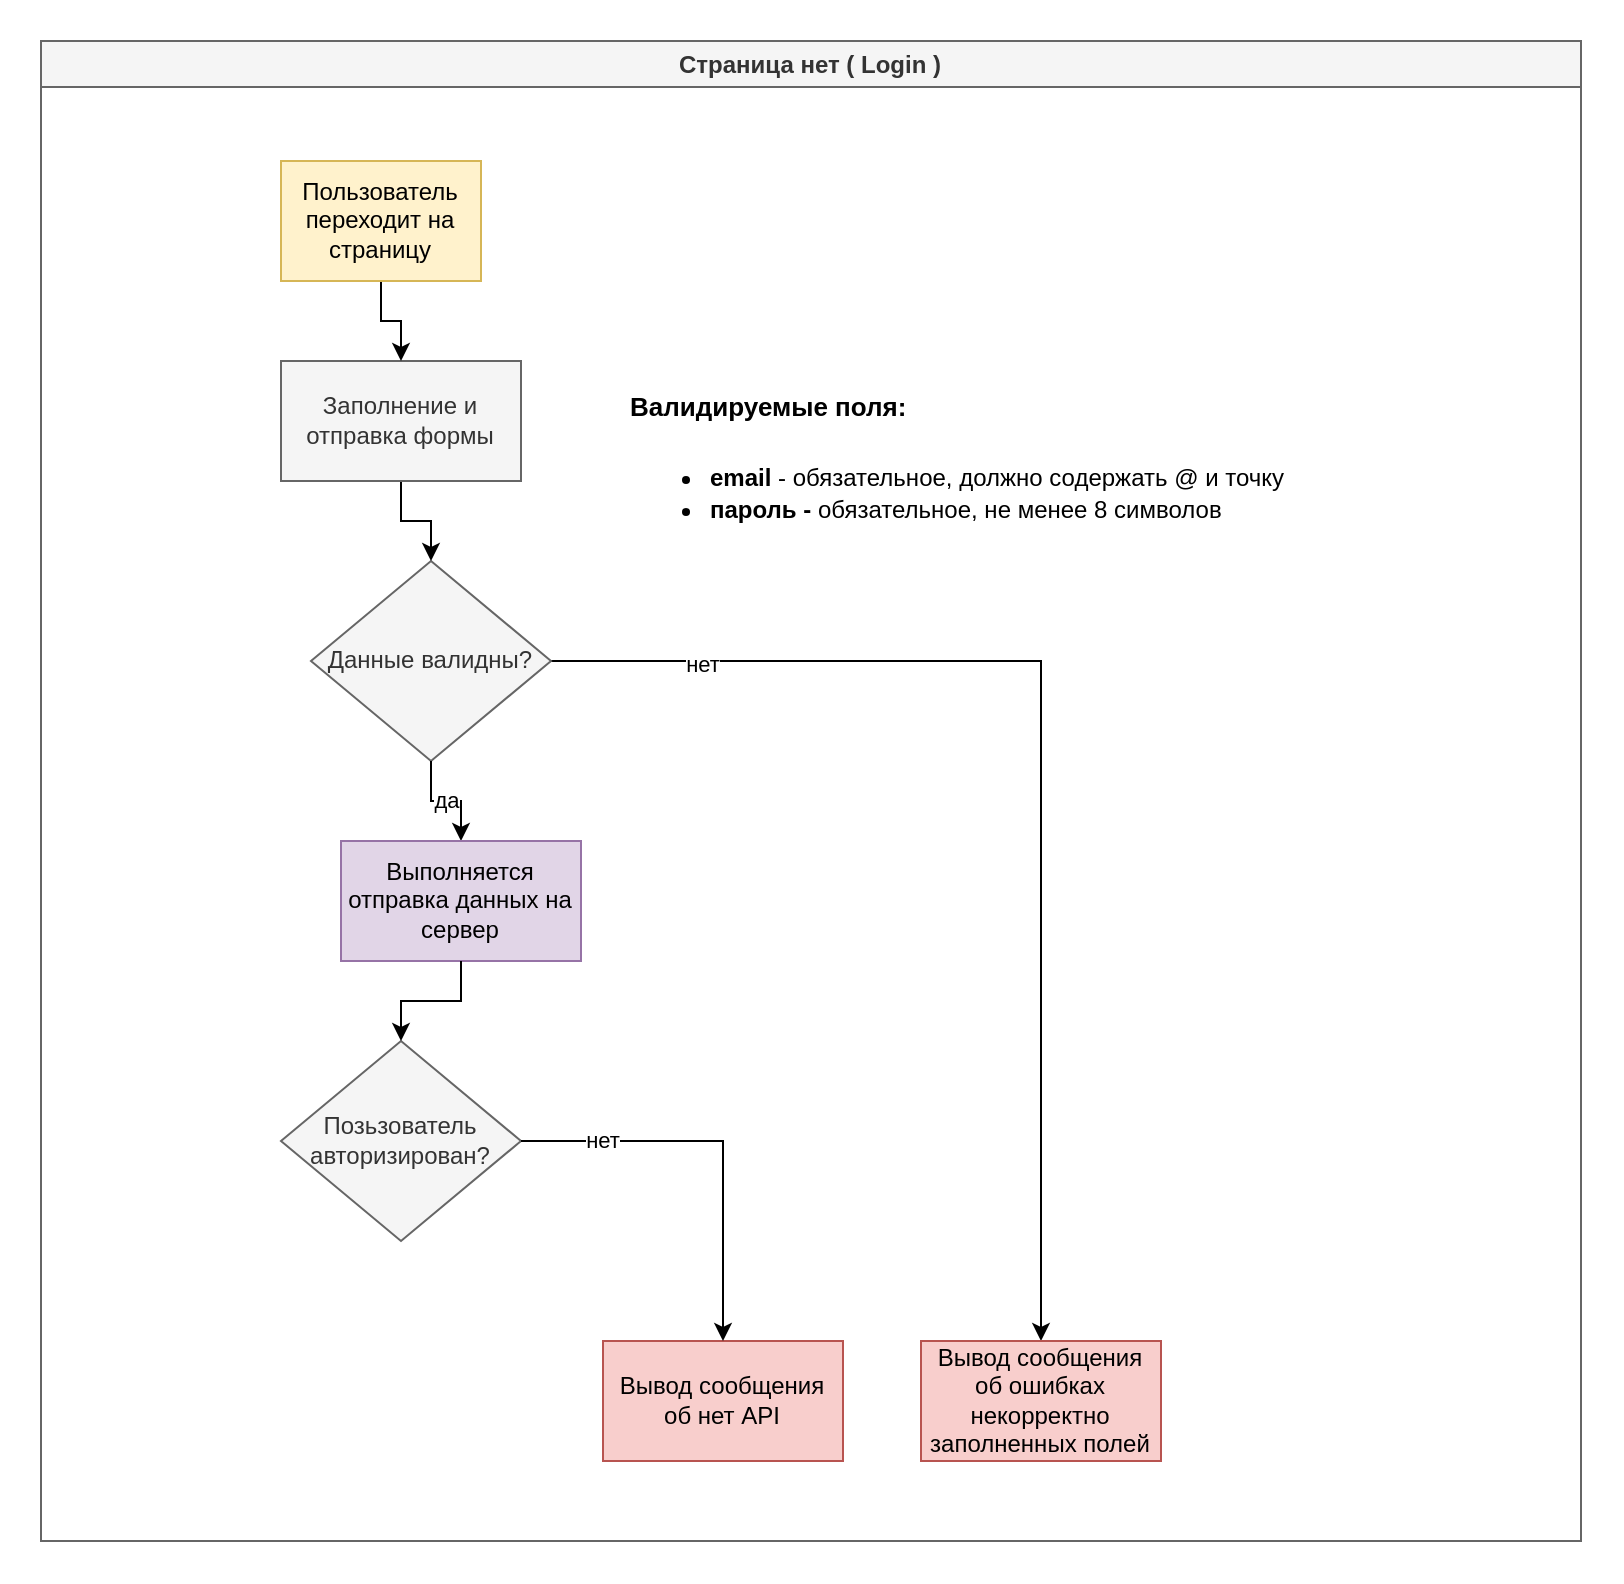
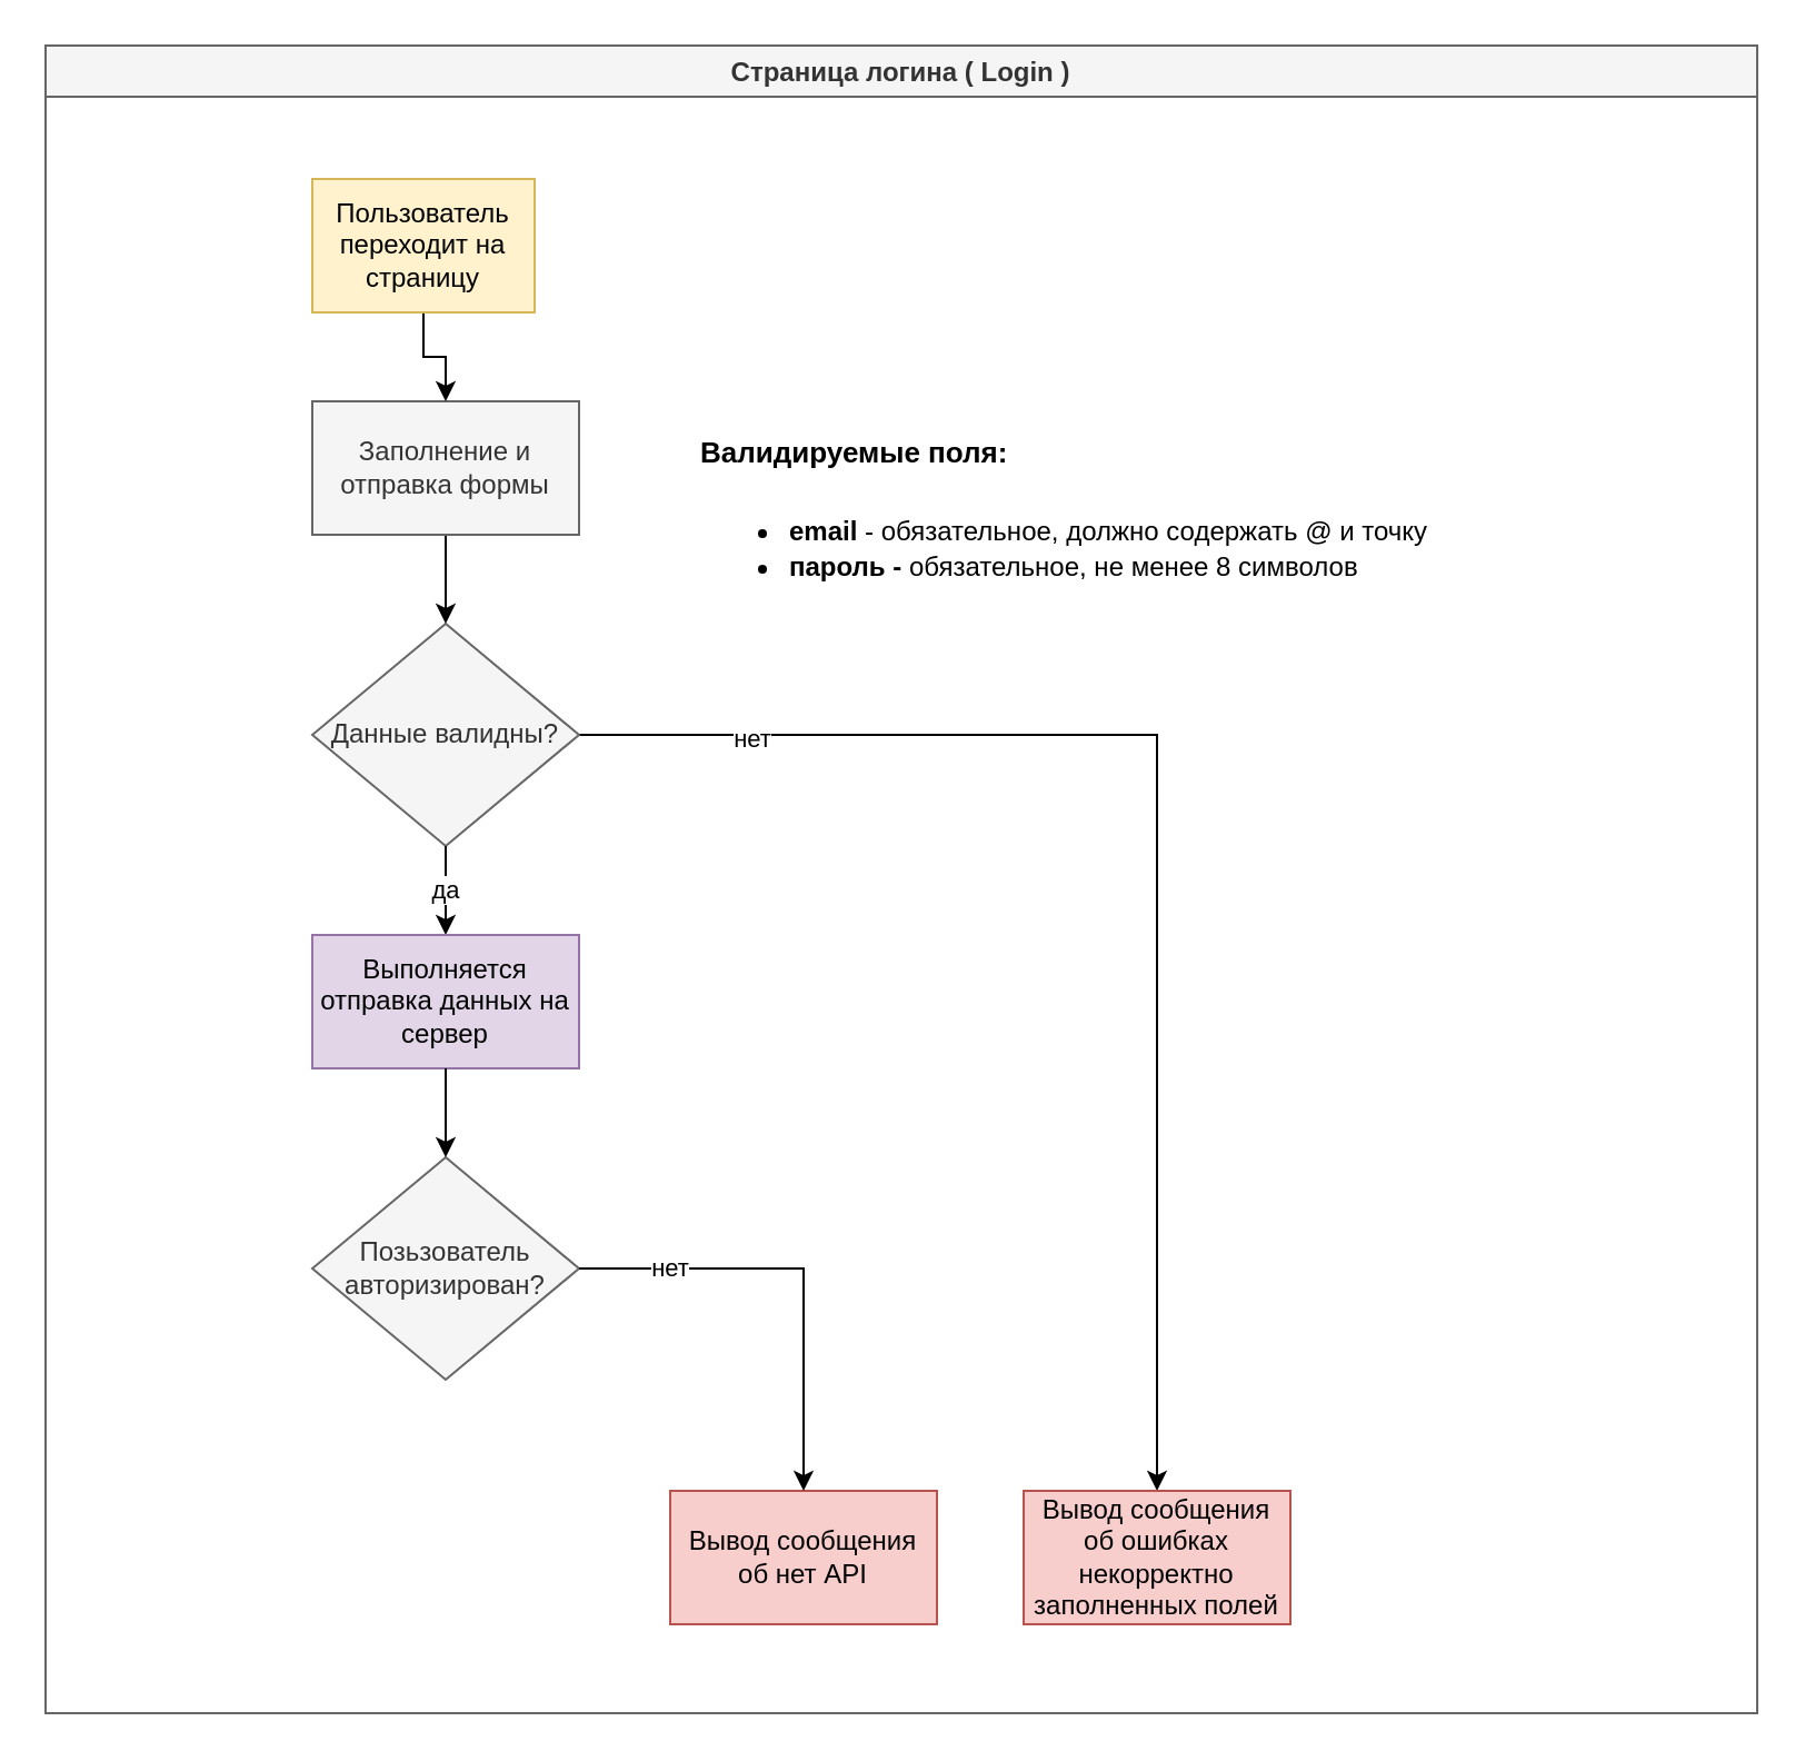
  <mxCell id="0" />
  <mxCell id="1" parent="0" />
- <mxCell id="2" value="Страница нет ( Login )" style="swimlane;fillColor=#f5f5f5;strokeColor=#666666;fontStyle=1;fontColor=#333333;" parent="1" vertex="1"><mxGeometry x="20" y="20" width="770" height="750" as="geometry" /></mxCell>
+ <mxCell id="2" value="Страница логина ( Login )" style="swimlane;fillColor=#f5f5f5;strokeColor=#666666;fontStyle=1;fontColor=#333333;" parent="1" vertex="1"><mxGeometry x="20" y="20" width="770" height="750" as="geometry" /></mxCell>
  <mxCell id="3" style="edgeStyle=orthogonalEdgeStyle;rounded=0;orthogonalLoop=1;jettySize=auto;html=1;entryX=0.5;entryY=0;entryDx=0;entryDy=0;" parent="2" source="5" target="14" edge="1"><mxGeometry relative="1" as="geometry" /></mxCell>
  <mxCell id="4" value="нет" style="edgeLabel;html=1;align=center;verticalAlign=middle;resizable=0;points=[];" parent="3" vertex="1" connectable="0"><mxGeometry x="-0.743" y="-1" relative="1" as="geometry"><mxPoint as="offset" /></mxGeometry></mxCell>
- <mxCell id="5" value="Данные валидны?" style="rhombus;whiteSpace=wrap;html=1;fillColor=#f5f5f5;strokeColor=#666666;strokeWidth=1;fontColor=#333333;" parent="2" vertex="1"><mxGeometry x="135" y="260" width="120" height="100" as="geometry" /></mxCell>
+ <mxCell id="5" value="Данные валидны?" style="rhombus;whiteSpace=wrap;html=1;fillColor=#f5f5f5;strokeColor=#666666;strokeWidth=1;fontColor=#333333;" parent="2" vertex="1"><mxGeometry x="120" y="260" width="120" height="100" as="geometry" /></mxCell>
  <mxCell id="6" style="edgeStyle=orthogonalEdgeStyle;rounded=0;orthogonalLoop=1;jettySize=auto;html=1;exitX=0.5;exitY=1;exitDx=0;exitDy=0;entryX=0.5;entryY=0;entryDx=0;entryDy=0;" parent="2" source="7" target="5" edge="1"><mxGeometry relative="1" as="geometry" /></mxCell>
  <mxCell id="7" value="Заполнение и отправка формы" style="rounded=0;whiteSpace=wrap;html=1;fillColor=#f5f5f5;strokeColor=#666666;fontColor=#333333;" parent="2" vertex="1"><mxGeometry x="120" y="160" width="120" height="60" as="geometry" /></mxCell>
  <mxCell id="8" value="да" style="edgeStyle=orthogonalEdgeStyle;rounded=0;orthogonalLoop=1;jettySize=auto;html=1;entryX=0.5;entryY=0;entryDx=0;entryDy=0;" parent="2" source="5" target="9" edge="1"><mxGeometry relative="1" as="geometry"><mxPoint x="39" y="499" as="targetPoint" /></mxGeometry></mxCell>
- <mxCell id="9" value="Выполняется отправка данных на сервер" style="rounded=0;whiteSpace=wrap;html=1;fillColor=#e1d5e7;strokeColor=#9673a6;" parent="2" vertex="1"><mxGeometry x="150" y="400" width="120" height="60" as="geometry" /></mxCell>
+ <mxCell id="9" value="Выполняется отправка данных на сервер" style="rounded=0;whiteSpace=wrap;html=1;fillColor=#e1d5e7;strokeColor=#9673a6;" parent="2" vertex="1"><mxGeometry x="120" y="400" width="120" height="60" as="geometry" /></mxCell>
  <mxCell id="10" value="Позьзователь авторизирован?" style="rhombus;whiteSpace=wrap;html=1;rounded=0;strokeColor=#666666;fillColor=#f5f5f5;direction=south;fontColor=#333333;" parent="2" vertex="1"><mxGeometry x="120" y="500" width="120" height="100" as="geometry" /></mxCell>
  <mxCell id="11" value="" style="edgeStyle=orthogonalEdgeStyle;rounded=0;orthogonalLoop=1;jettySize=auto;html=1;" parent="2" source="9" target="10" edge="1"><mxGeometry relative="1" as="geometry" /></mxCell>
  <mxCell id="12" style="edgeStyle=orthogonalEdgeStyle;rounded=0;orthogonalLoop=1;jettySize=auto;html=1;exitX=0.5;exitY=1;exitDx=0;exitDy=0;entryX=0.5;entryY=0;entryDx=0;entryDy=0;" parent="2" source="13" target="7" edge="1"><mxGeometry relative="1" as="geometry" /></mxCell>
  <mxCell id="13" value="Пользователь переходит на страницу" style="whiteSpace=wrap;html=1;rounded=0;strokeColor=#d6b656;fillColor=#fff2cc;" parent="2" vertex="1"><mxGeometry x="120" y="60" width="100" height="60" as="geometry" /></mxCell>
  <mxCell id="14" value="Вывод сообщения об ошибках некорректно заполненных полей" style="whiteSpace=wrap;html=1;rounded=0;strokeColor=#b85450;fillColor=#f8cecc;" parent="2" vertex="1"><mxGeometry x="440" y="650" width="120" height="60" as="geometry" /></mxCell>
  <mxCell id="15" value="&lt;h1&gt;&lt;font style=&quot;font-size: 13px&quot;&gt;Валидируемые поля:&lt;/font&gt;&lt;/h1&gt;&lt;div&gt;&lt;ul&gt;&lt;li&gt;&lt;font style=&quot;font-size: 13px&quot;&gt;&lt;b style=&quot;font-size: 12px&quot;&gt;email&lt;/b&gt;&lt;span style=&quot;font-size: 12px&quot;&gt;&amp;nbsp;- обязательное, должно содержать @ и точку&lt;/span&gt;&lt;br&gt;&lt;/font&gt;&lt;/li&gt;&lt;li&gt;&lt;font style=&quot;font-size: 13px&quot;&gt;&lt;span style=&quot;font-size: 12px&quot;&gt;&lt;b&gt;пароль -&lt;/b&gt;&amp;nbsp;обязательное, не менее 8 символов&lt;br&gt;&lt;/span&gt;&lt;/font&gt;&lt;/li&gt;&lt;/ul&gt;&lt;/div&gt;&lt;p&gt;&lt;br&gt;&lt;/p&gt;" style="text;html=1;strokeColor=none;fillColor=none;spacing=5;spacingTop=-20;whiteSpace=wrap;overflow=hidden;rounded=0;" parent="2" vertex="1"><mxGeometry x="290" y="160" width="350" height="90" as="geometry" /></mxCell>
  <mxCell id="16" value="Вывод сообщения об нет API" style="whiteSpace=wrap;html=1;rounded=0;strokeColor=#b85450;fillColor=#f8cecc;" parent="2" vertex="1"><mxGeometry x="281" y="650" width="120" height="60" as="geometry" /></mxCell>
  <mxCell id="17" value="нет" style="edgeStyle=orthogonalEdgeStyle;rounded=0;orthogonalLoop=1;jettySize=auto;html=1;" parent="2" source="10" target="16" edge="1"><mxGeometry x="-0.595" relative="1" as="geometry"><mxPoint as="offset" /></mxGeometry></mxCell>
